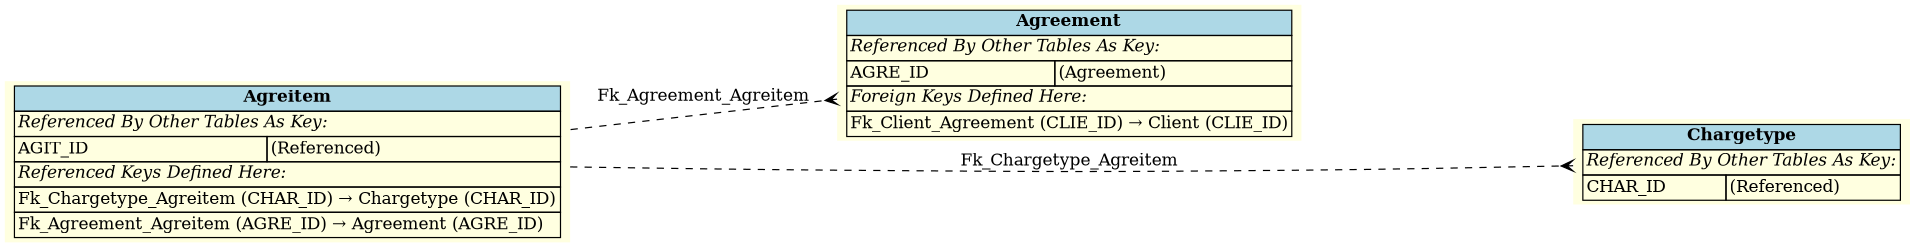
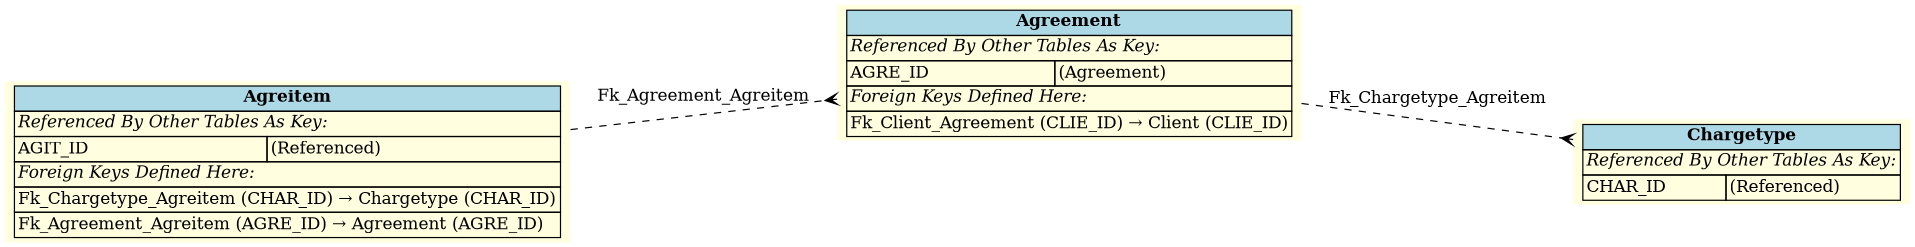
  digraph {
    rankdir=LR
    node [fillcolor=lightyellow shape=plaintext style=filled]
    edge [arrowhead=crow arrowtail=none dir=both labelfontsize=10 style=dashed]
-   n1 [label=<     <TABLE BORDER="0" CELLBORDER="1" CELLSPACING="0" BGCOLOR="lightyellow">       <TR><TD COLSPAN="2" BGCOLOR="lightblue"><B>Agreitem</B></TD></TR>       <TR><TD COLSPAN="2" ALIGN="LEFT"><I>Referenced By Other Tables As Key:</I></TD></TR>       <TR><TD ALIGN="LEFT">AGIT_ID</TD><TD ALIGN="LEFT">(Referenced)</TD></TR>       <TR><TD COLSPAN="2" ALIGN="LEFT"><I>Referenced Keys Defined Here:</I></TD></TR>       <TR><TD ALIGN="LEFT" COLSPAN="2">Fk_Chargetype_Agreitem (CHAR_ID) &rarr; Chargetype (CHAR_ID)</TD></TR>       <TR><TD ALIGN="LEFT" COLSPAN="2">Fk_Agreement_Agreitem (AGRE_ID) &rarr; Agreement (AGRE_ID)</TD></TR>     </TABLE>     >]
+   n1 [label=<     <TABLE BORDER="0" CELLBORDER="1" CELLSPACING="0" BGCOLOR="lightyellow">       <TR><TD COLSPAN="2" BGCOLOR="lightblue"><B>Agreitem</B></TD></TR>       <TR><TD COLSPAN="2" ALIGN="LEFT"><I>Referenced By Other Tables As Key:</I></TD></TR>       <TR><TD ALIGN="LEFT">AGIT_ID</TD><TD ALIGN="LEFT">(Referenced)</TD></TR>       <TR><TD COLSPAN="2" ALIGN="LEFT"><I>Foreign Keys Defined Here:</I></TD></TR>       <TR><TD ALIGN="LEFT" COLSPAN="2">Fk_Chargetype_Agreitem (CHAR_ID) &rarr; Chargetype (CHAR_ID)</TD></TR>       <TR><TD ALIGN="LEFT" COLSPAN="2">Fk_Agreement_Agreitem (AGRE_ID) &rarr; Agreement (AGRE_ID)</TD></TR>     </TABLE>     >]
    n2 [label=<     <TABLE BORDER="0" CELLBORDER="1" CELLSPACING="0" BGCOLOR="lightyellow">       <TR><TD COLSPAN="2" BGCOLOR="lightblue"><B>Agreement</B></TD></TR>       <TR><TD COLSPAN="2" ALIGN="LEFT"><I>Referenced By Other Tables As Key:</I></TD></TR>       <TR><TD ALIGN="LEFT">AGRE_ID</TD><TD ALIGN="LEFT">(Agreement)</TD></TR>       <TR><TD COLSPAN="2" ALIGN="LEFT"><I>Foreign Keys Defined Here:</I></TD></TR>       <TR><TD ALIGN="LEFT" COLSPAN="2">Fk_Client_Agreement (CLIE_ID) &rarr; Client (CLIE_ID)</TD></TR>     </TABLE>     >]
    n3 [label=<     <TABLE BORDER="0" CELLBORDER="1" CELLSPACING="0" BGCOLOR="lightyellow">       <TR><TD COLSPAN="2" BGCOLOR="lightblue"><B>Chargetype</B></TD></TR>       <TR><TD COLSPAN="2" ALIGN="LEFT"><I>Referenced By Other Tables As Key:</I></TD></TR>       <TR><TD ALIGN="LEFT">CHAR_ID</TD><TD ALIGN="LEFT">(Referenced)</TD></TR>     </TABLE>     >]
    n1 -> n2 [label=" Fk_Agreement_Agreitem "]
-   n1 -> n3 [label=" Fk_Chargetype_Agreitem "]
+   n2 -> n3 [label=" Fk_Chargetype_Agreitem "]
  }
